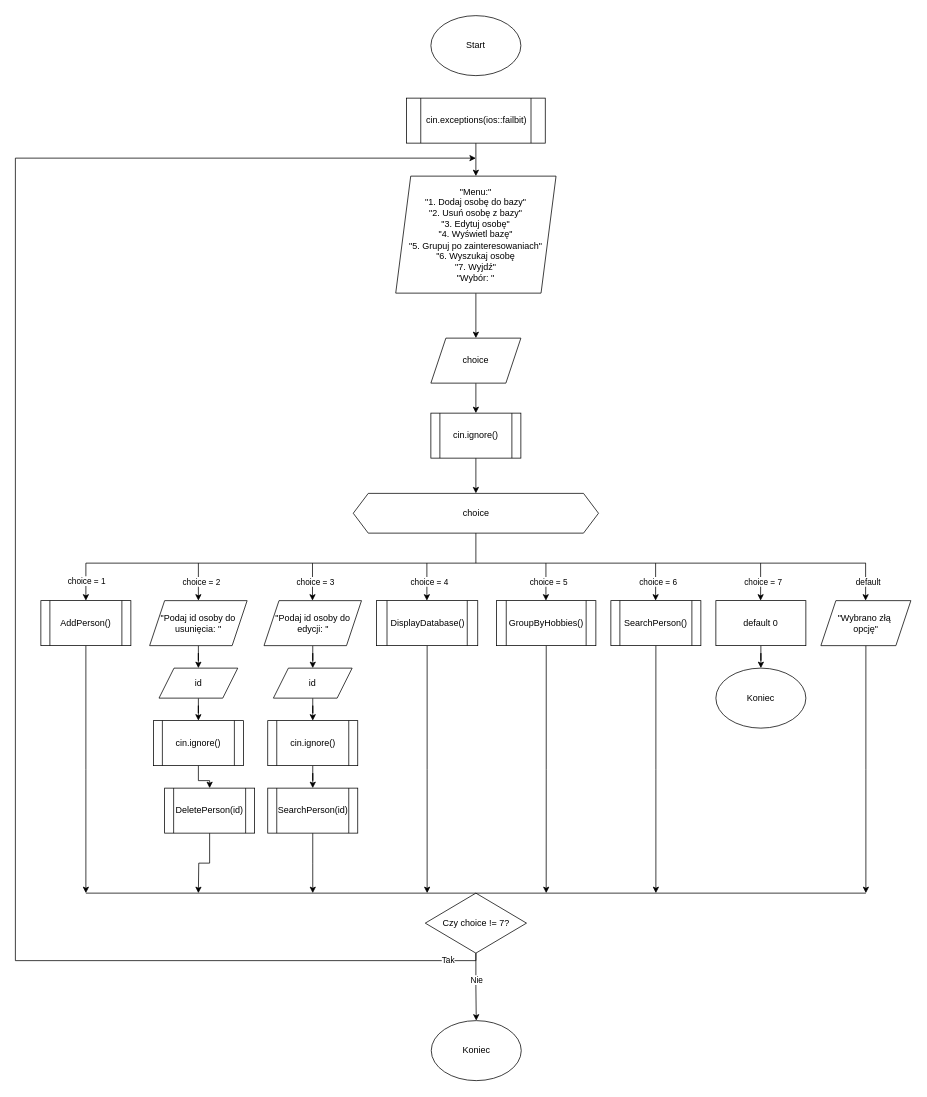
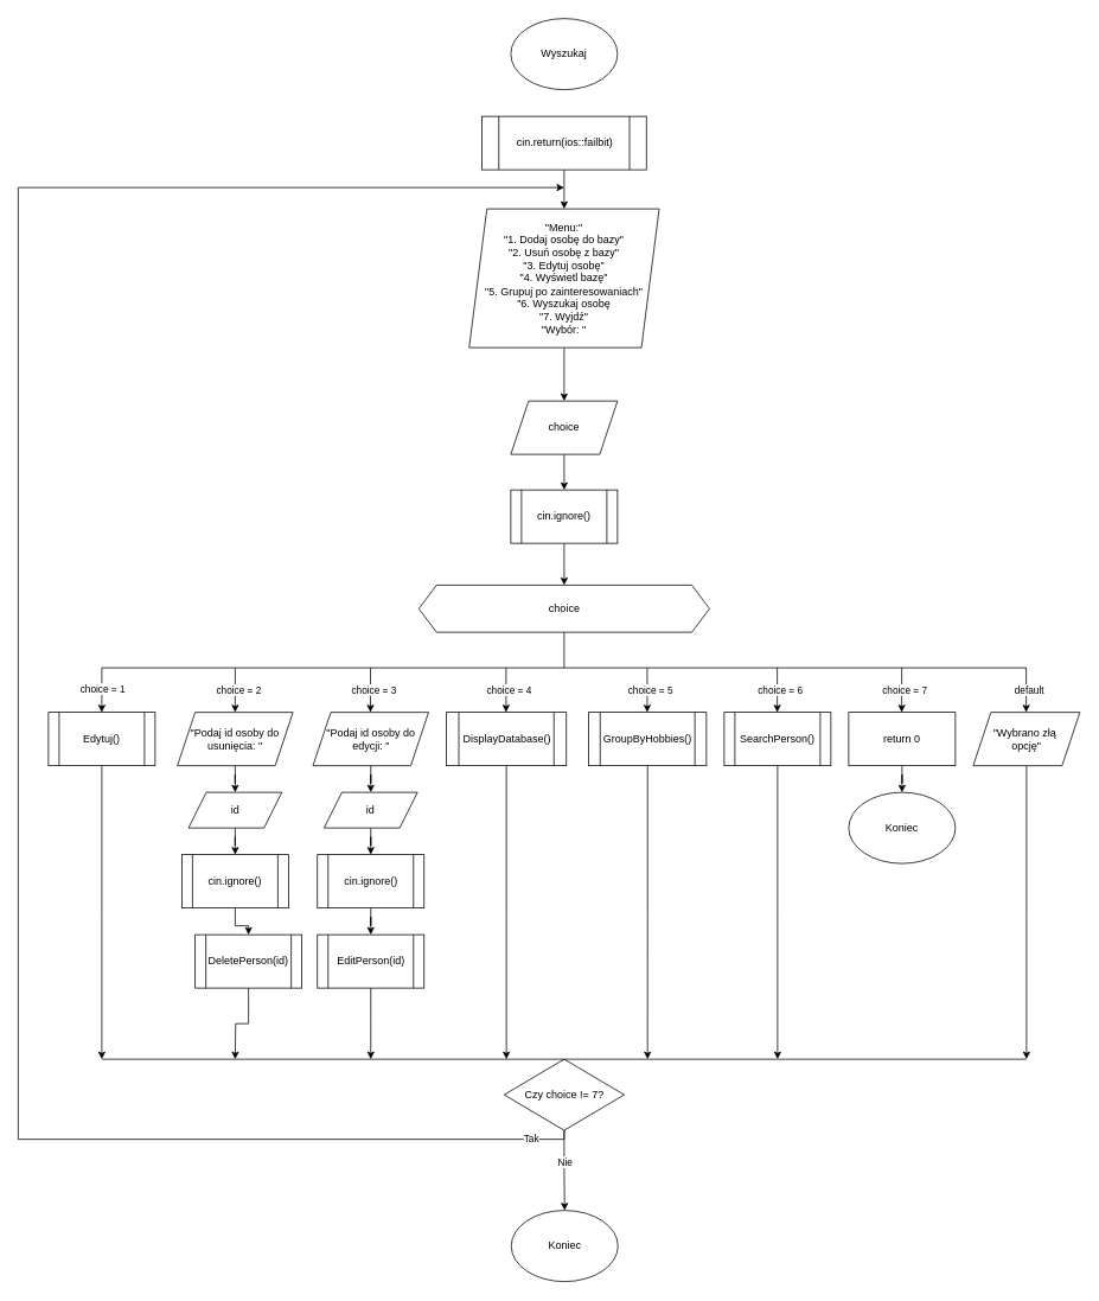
  <mxCell id="0" />
  <mxCell id="1" parent="0" />
- <mxCell id="2" value="Start" style="ellipse;whiteSpace=wrap;html=1;" parent="1" vertex="1"><mxGeometry x="574" y="20" width="120" height="80" as="geometry" /></mxCell>
+ <mxCell id="2" value="Wyszukaj" style="ellipse;whiteSpace=wrap;html=1;" parent="1" vertex="1"><mxGeometry x="574" y="20" width="120" height="80" as="geometry" /></mxCell>
  <mxCell id="3" value="" style="edgeStyle=orthogonalEdgeStyle;rounded=0;orthogonalLoop=1;jettySize=auto;html=1;" parent="1" source="4" target="6" edge="1"><mxGeometry relative="1" as="geometry" /></mxCell>
- <mxCell id="4" value="cin.exceptions(ios::failbit)" style="shape=process;whiteSpace=wrap;html=1;backgroundOutline=1;" parent="1" vertex="1"><mxGeometry x="541.5" y="130" width="185" height="60" as="geometry" /></mxCell>
+ <mxCell id="4" value="cin.return(ios::failbit)" style="shape=process;whiteSpace=wrap;html=1;backgroundOutline=1;" parent="1" vertex="1"><mxGeometry x="541.5" y="130" width="185" height="60" as="geometry" /></mxCell>
  <mxCell id="5" value="" style="edgeStyle=orthogonalEdgeStyle;rounded=0;orthogonalLoop=1;jettySize=auto;html=1;" parent="1" source="6" target="8" edge="1"><mxGeometry relative="1" as="geometry" /></mxCell>
  <mxCell id="6" value="&lt;div&gt;&lt;span style=&quot;background-color: transparent; color: light-dark(rgb(0, 0, 0), rgb(255, 255, 255));&quot;&gt;&quot;Menu:&quot;&lt;/span&gt;&lt;/div&gt;&lt;div&gt;&lt;span style=&quot;background-color: transparent; color: light-dark(rgb(0, 0, 0), rgb(255, 255, 255));&quot;&gt;&quot;1. Dodaj osobę do bazy&quot;&lt;/span&gt;&lt;/div&gt;&lt;div&gt;&quot;2. Usuń osobę z bazy&quot;&lt;/div&gt;&lt;div&gt;&lt;span style=&quot;background-color: transparent; color: light-dark(rgb(0, 0, 0), rgb(255, 255, 255));&quot;&gt;&quot;3. Edytuj osobę&quot;&lt;/span&gt;&lt;/div&gt;&lt;div&gt;&lt;span style=&quot;background-color: transparent; color: light-dark(rgb(0, 0, 0), rgb(255, 255, 255));&quot;&gt;&quot;4. Wyświetl bazę&quot;&lt;/span&gt;&lt;/div&gt;&lt;div&gt;&quot;5. Grupuj po zainteresowaniach&quot;&lt;/div&gt;&lt;div&gt;&lt;span style=&quot;background-color: transparent; color: light-dark(rgb(0, 0, 0), rgb(255, 255, 255));&quot;&gt;&quot;6. Wyszukaj osobę&lt;/span&gt;&lt;/div&gt;&lt;div&gt;&lt;span style=&quot;background-color: transparent; color: light-dark(rgb(0, 0, 0), rgb(255, 255, 255));&quot;&gt;&quot;7. Wyjdź&quot;&lt;/span&gt;&lt;/div&gt;&lt;div&gt;&lt;span style=&quot;background-color: transparent; color: light-dark(rgb(0, 0, 0), rgb(255, 255, 255));&quot;&gt;&quot;Wybór: &quot;&lt;/span&gt;&lt;/div&gt;" style="shape=parallelogram;perimeter=parallelogramPerimeter;whiteSpace=wrap;html=1;fixedSize=1;align=center;" parent="1" vertex="1"><mxGeometry x="527.13" y="234" width="213.75" height="156" as="geometry" /></mxCell>
  <mxCell id="7" value="" style="edgeStyle=orthogonalEdgeStyle;rounded=0;orthogonalLoop=1;jettySize=auto;html=1;" parent="1" source="8" target="10" edge="1"><mxGeometry relative="1" as="geometry" /></mxCell>
  <mxCell id="8" value="choice" style="shape=parallelogram;perimeter=parallelogramPerimeter;whiteSpace=wrap;html=1;fixedSize=1;" parent="1" vertex="1"><mxGeometry x="574" y="450" width="120" height="60" as="geometry" /></mxCell>
  <mxCell id="9" value="" style="edgeStyle=orthogonalEdgeStyle;rounded=0;orthogonalLoop=1;jettySize=auto;html=1;" parent="1" source="10" target="11" edge="1"><mxGeometry relative="1" as="geometry" /></mxCell>
  <mxCell id="10" value="cin.ignore()" style="shape=process;whiteSpace=wrap;html=1;backgroundOutline=1;" parent="1" vertex="1"><mxGeometry x="574" y="550" width="120" height="60" as="geometry" /></mxCell>
  <mxCell id="11" value="choice" style="shape=hexagon;perimeter=hexagonPerimeter2;whiteSpace=wrap;html=1;fixedSize=1;" parent="1" vertex="1"><mxGeometry x="470.51" y="657" width="327" height="53" as="geometry" /></mxCell>
  <mxCell id="12" style="edgeStyle=orthogonalEdgeStyle;rounded=0;orthogonalLoop=1;jettySize=auto;html=1;" parent="1" source="13" edge="1"><mxGeometry relative="1" as="geometry"><mxPoint x="569" y="1190" as="targetPoint" /></mxGeometry></mxCell>
  <mxCell id="13" value="DisplayDatabase()" style="shape=process;whiteSpace=wrap;html=1;backgroundOutline=1;" parent="1" vertex="1"><mxGeometry x="501.51" y="800" width="135" height="60" as="geometry" /></mxCell>
  <mxCell id="14" style="edgeStyle=orthogonalEdgeStyle;rounded=0;orthogonalLoop=1;jettySize=auto;html=1;" parent="1" source="15" edge="1"><mxGeometry relative="1" as="geometry"><mxPoint x="727.75" y="1190" as="targetPoint" /></mxGeometry></mxCell>
  <mxCell id="15" value="GroupByHobbies()" style="shape=process;whiteSpace=wrap;html=1;backgroundOutline=1;" parent="1" vertex="1"><mxGeometry x="661.5" y="800" width="132.5" height="60" as="geometry" /></mxCell>
  <mxCell id="16" style="edgeStyle=orthogonalEdgeStyle;rounded=0;orthogonalLoop=1;jettySize=auto;html=1;" parent="1" source="17" edge="1"><mxGeometry relative="1" as="geometry"><mxPoint x="874" y="1190" as="targetPoint" /></mxGeometry></mxCell>
  <mxCell id="17" value="SearchPerson()" style="shape=process;whiteSpace=wrap;html=1;backgroundOutline=1;" parent="1" vertex="1"><mxGeometry x="814" y="800" width="120" height="60" as="geometry" /></mxCell>
  <mxCell id="18" style="edgeStyle=orthogonalEdgeStyle;rounded=0;orthogonalLoop=1;jettySize=auto;html=1;" parent="1" source="19" edge="1"><mxGeometry relative="1" as="geometry"><mxPoint x="264" y="1190" as="targetPoint" /></mxGeometry></mxCell>
  <mxCell id="19" value="DeletePerson(id)" style="shape=process;whiteSpace=wrap;html=1;backgroundOutline=1;" parent="1" vertex="1"><mxGeometry x="219" y="1050" width="120" height="60" as="geometry" /></mxCell>
  <mxCell id="20" style="edgeStyle=orthogonalEdgeStyle;rounded=0;orthogonalLoop=1;jettySize=auto;html=1;" parent="1" source="21" edge="1"><mxGeometry relative="1" as="geometry"><mxPoint x="114" y="1190" as="targetPoint" /></mxGeometry></mxCell>
- <mxCell id="21" value="AddPerson()" style="shape=process;whiteSpace=wrap;html=1;backgroundOutline=1;" parent="1" vertex="1"><mxGeometry x="54" y="800" width="120" height="60" as="geometry" /></mxCell>
+ <mxCell id="21" value="Edytuj()" style="shape=process;whiteSpace=wrap;html=1;backgroundOutline=1;" parent="1" vertex="1"><mxGeometry x="54" y="800" width="120" height="60" as="geometry" /></mxCell>
  <mxCell id="22" value="" style="edgeStyle=orthogonalEdgeStyle;rounded=0;orthogonalLoop=1;jettySize=auto;html=1;" parent="1" source="26" target="27" edge="1"><mxGeometry relative="1" as="geometry" /></mxCell>
  <mxCell id="23" value="Nie" style="edgeLabel;html=1;align=center;verticalAlign=middle;resizable=0;points=[];" parent="22" vertex="1" connectable="0"><mxGeometry x="-0.213" relative="1" as="geometry"><mxPoint as="offset" /></mxGeometry></mxCell>
  <mxCell id="24" style="edgeStyle=orthogonalEdgeStyle;rounded=0;orthogonalLoop=1;jettySize=auto;html=1;" parent="1" source="26" edge="1"><mxGeometry relative="1" as="geometry"><mxPoint x="634" y="210" as="targetPoint" /><Array as="points"><mxPoint x="20" y="1280" /></Array></mxGeometry></mxCell>
  <mxCell id="25" value="Tak" style="edgeLabel;html=1;align=center;verticalAlign=middle;resizable=0;points=[];" parent="24" vertex="1" connectable="0"><mxGeometry x="-0.958" y="-1" relative="1" as="geometry"><mxPoint as="offset" /></mxGeometry></mxCell>
  <mxCell id="26" value="Czy choice != 7?" style="rhombus;whiteSpace=wrap;html=1;" parent="1" vertex="1"><mxGeometry x="566.51" y="1190" width="135" height="80" as="geometry" /></mxCell>
  <mxCell id="27" value="Koniec" style="ellipse;whiteSpace=wrap;html=1;" parent="1" vertex="1"><mxGeometry x="574.51" y="1360" width="120" height="80" as="geometry" /></mxCell>
  <mxCell id="28" value="" style="endArrow=none;html=1;rounded=0;" parent="1" edge="1"><mxGeometry width="50" height="50" relative="1" as="geometry"><mxPoint x="114" y="750" as="sourcePoint" /><mxPoint x="1154" y="750" as="targetPoint" /></mxGeometry></mxCell>
  <mxCell id="29" value="" style="endArrow=classic;html=1;rounded=0;entryX=0.5;entryY=0;entryDx=0;entryDy=0;" parent="1" target="21" edge="1"><mxGeometry width="50" height="50" relative="1" as="geometry"><mxPoint x="114" y="750" as="sourcePoint" /><mxPoint x="184" y="700" as="targetPoint" /></mxGeometry></mxCell>
  <mxCell id="30" value="choice = 1" style="edgeLabel;html=1;align=center;verticalAlign=middle;resizable=0;points=[];" parent="29" vertex="1" connectable="0"><mxGeometry x="-0.08" relative="1" as="geometry"><mxPoint as="offset" /></mxGeometry></mxCell>
  <mxCell id="31" value="" style="edgeStyle=orthogonalEdgeStyle;rounded=0;orthogonalLoop=1;jettySize=auto;html=1;" parent="1" source="32" target="34" edge="1"><mxGeometry relative="1" as="geometry" /></mxCell>
  <mxCell id="32" value="&quot;Podaj id osoby do usunięcia: &quot;" style="shape=parallelogram;perimeter=parallelogramPerimeter;whiteSpace=wrap;html=1;fixedSize=1;" parent="1" vertex="1"><mxGeometry x="199" y="800" width="130" height="60" as="geometry" /></mxCell>
  <mxCell id="33" value="" style="edgeStyle=orthogonalEdgeStyle;rounded=0;orthogonalLoop=1;jettySize=auto;html=1;" parent="1" source="34" target="36" edge="1"><mxGeometry relative="1" as="geometry" /></mxCell>
  <mxCell id="34" value="id" style="shape=parallelogram;perimeter=parallelogramPerimeter;whiteSpace=wrap;html=1;fixedSize=1;" parent="1" vertex="1"><mxGeometry x="211.5" y="890" width="105" height="40" as="geometry" /></mxCell>
  <mxCell id="35" value="" style="edgeStyle=orthogonalEdgeStyle;rounded=0;orthogonalLoop=1;jettySize=auto;html=1;" parent="1" source="36" target="19" edge="1"><mxGeometry relative="1" as="geometry" /></mxCell>
  <mxCell id="36" value="cin.ignore()" style="shape=process;whiteSpace=wrap;html=1;backgroundOutline=1;" parent="1" vertex="1"><mxGeometry x="204" y="960" width="120" height="60" as="geometry" /></mxCell>
  <mxCell id="37" style="edgeStyle=orthogonalEdgeStyle;rounded=0;orthogonalLoop=1;jettySize=auto;html=1;" parent="1" source="38" edge="1"><mxGeometry relative="1" as="geometry"><mxPoint x="416.5" y="1190" as="targetPoint" /></mxGeometry></mxCell>
- <mxCell id="38" value="SearchPerson(id)" style="shape=process;whiteSpace=wrap;html=1;backgroundOutline=1;" parent="1" vertex="1"><mxGeometry x="356.5" y="1050" width="120" height="60" as="geometry" /></mxCell>
+ <mxCell id="38" value="EditPerson(id)" style="shape=process;whiteSpace=wrap;html=1;backgroundOutline=1;" parent="1" vertex="1"><mxGeometry x="356.5" y="1050" width="120" height="60" as="geometry" /></mxCell>
  <mxCell id="39" value="" style="edgeStyle=orthogonalEdgeStyle;rounded=0;orthogonalLoop=1;jettySize=auto;html=1;" parent="1" source="40" target="42" edge="1"><mxGeometry relative="1" as="geometry" /></mxCell>
  <mxCell id="40" value="id" style="shape=parallelogram;perimeter=parallelogramPerimeter;whiteSpace=wrap;html=1;fixedSize=1;" parent="1" vertex="1"><mxGeometry x="364" y="890" width="105" height="40" as="geometry" /></mxCell>
  <mxCell id="41" value="" style="edgeStyle=orthogonalEdgeStyle;rounded=0;orthogonalLoop=1;jettySize=auto;html=1;" parent="1" source="42" target="38" edge="1"><mxGeometry relative="1" as="geometry" /></mxCell>
  <mxCell id="42" value="cin.ignore()" style="shape=process;whiteSpace=wrap;html=1;backgroundOutline=1;" parent="1" vertex="1"><mxGeometry x="356.5" y="960" width="120" height="60" as="geometry" /></mxCell>
  <mxCell id="43" style="edgeStyle=orthogonalEdgeStyle;rounded=0;orthogonalLoop=1;jettySize=auto;html=1;entryX=0.5;entryY=0;entryDx=0;entryDy=0;" parent="1" source="44" target="40" edge="1"><mxGeometry relative="1" as="geometry" /></mxCell>
  <mxCell id="44" value="&quot;Podaj id osoby do edycji: &quot;" style="shape=parallelogram;perimeter=parallelogramPerimeter;whiteSpace=wrap;html=1;fixedSize=1;" parent="1" vertex="1"><mxGeometry x="351.5" y="800" width="130" height="60" as="geometry" /></mxCell>
  <mxCell id="45" value="" style="endArrow=classic;html=1;rounded=0;entryX=0.5;entryY=0;entryDx=0;entryDy=0;" parent="1" target="32" edge="1"><mxGeometry width="50" height="50" relative="1" as="geometry"><mxPoint x="264" y="750" as="sourcePoint" /><mxPoint x="534" y="970" as="targetPoint" /></mxGeometry></mxCell>
  <mxCell id="46" value="choice = 2" style="edgeLabel;html=1;align=center;verticalAlign=middle;resizable=0;points=[];" parent="45" vertex="1" connectable="0"><mxGeometry x="-0.044" y="3" relative="1" as="geometry"><mxPoint as="offset" /></mxGeometry></mxCell>
  <mxCell id="47" value="" style="endArrow=classic;html=1;rounded=0;entryX=0.5;entryY=0;entryDx=0;entryDy=0;" parent="1" edge="1"><mxGeometry width="50" height="50" relative="1" as="geometry"><mxPoint x="416.16" y="750" as="sourcePoint" /><mxPoint x="416.16" y="800" as="targetPoint" /></mxGeometry></mxCell>
  <mxCell id="48" value="choice = 3" style="edgeLabel;html=1;align=center;verticalAlign=middle;resizable=0;points=[];" parent="47" vertex="1" connectable="0"><mxGeometry x="-0.044" y="3" relative="1" as="geometry"><mxPoint as="offset" /></mxGeometry></mxCell>
  <mxCell id="49" value="" style="edgeStyle=orthogonalEdgeStyle;rounded=0;orthogonalLoop=1;jettySize=auto;html=1;" parent="1" source="50" target="60" edge="1"><mxGeometry relative="1" as="geometry" /></mxCell>
- <mxCell id="50" value="default 0" style="rounded=0;whiteSpace=wrap;html=1;" parent="1" vertex="1"><mxGeometry x="954" y="800" width="120" height="60" as="geometry" /></mxCell>
+ <mxCell id="50" value="return 0" style="rounded=0;whiteSpace=wrap;html=1;" parent="1" vertex="1"><mxGeometry x="954" y="800" width="120" height="60" as="geometry" /></mxCell>
  <mxCell id="51" value="" style="endArrow=classic;html=1;rounded=0;entryX=0.5;entryY=0;entryDx=0;entryDy=0;" parent="1" edge="1"><mxGeometry width="50" height="50" relative="1" as="geometry"><mxPoint x="568.67" y="750" as="sourcePoint" /><mxPoint x="568.67" y="800" as="targetPoint" /></mxGeometry></mxCell>
  <mxCell id="52" value="choice = 4" style="edgeLabel;html=1;align=center;verticalAlign=middle;resizable=0;points=[];" parent="51" vertex="1" connectable="0"><mxGeometry x="-0.044" y="3" relative="1" as="geometry"><mxPoint as="offset" /></mxGeometry></mxCell>
  <mxCell id="53" value="" style="endArrow=classic;html=1;rounded=0;entryX=0.5;entryY=0;entryDx=0;entryDy=0;" parent="1" edge="1"><mxGeometry width="50" height="50" relative="1" as="geometry"><mxPoint x="727.41" y="750" as="sourcePoint" /><mxPoint x="727.41" y="800" as="targetPoint" /></mxGeometry></mxCell>
  <mxCell id="54" value="choice = 5" style="edgeLabel;html=1;align=center;verticalAlign=middle;resizable=0;points=[];" parent="53" vertex="1" connectable="0"><mxGeometry x="-0.044" y="3" relative="1" as="geometry"><mxPoint as="offset" /></mxGeometry></mxCell>
  <mxCell id="55" value="" style="endArrow=classic;html=1;rounded=0;entryX=0.5;entryY=0;entryDx=0;entryDy=0;" parent="1" edge="1"><mxGeometry width="50" height="50" relative="1" as="geometry"><mxPoint x="873.66" y="750" as="sourcePoint" /><mxPoint x="873.66" y="800" as="targetPoint" /></mxGeometry></mxCell>
  <mxCell id="56" value="choice = 6" style="edgeLabel;html=1;align=center;verticalAlign=middle;resizable=0;points=[];" parent="55" vertex="1" connectable="0"><mxGeometry x="-0.044" y="3" relative="1" as="geometry"><mxPoint as="offset" /></mxGeometry></mxCell>
  <mxCell id="57" value="" style="endArrow=classic;html=1;rounded=0;entryX=0.5;entryY=0;entryDx=0;entryDy=0;" parent="1" edge="1"><mxGeometry width="50" height="50" relative="1" as="geometry"><mxPoint x="1013.66" y="750" as="sourcePoint" /><mxPoint x="1013.66" y="800" as="targetPoint" /></mxGeometry></mxCell>
  <mxCell id="58" value="choice = 7" style="edgeLabel;html=1;align=center;verticalAlign=middle;resizable=0;points=[];" parent="57" vertex="1" connectable="0"><mxGeometry x="-0.044" y="3" relative="1" as="geometry"><mxPoint as="offset" /></mxGeometry></mxCell>
  <mxCell id="59" value="" style="endArrow=none;html=1;rounded=0;entryX=0.5;entryY=1;entryDx=0;entryDy=0;" parent="1" target="11" edge="1"><mxGeometry width="50" height="50" relative="1" as="geometry"><mxPoint x="634" y="750" as="sourcePoint" /><mxPoint x="599" y="830" as="targetPoint" /></mxGeometry></mxCell>
  <mxCell id="60" value="Koniec" style="ellipse;whiteSpace=wrap;html=1;" parent="1" vertex="1"><mxGeometry x="954" y="890" width="120" height="80" as="geometry" /></mxCell>
  <mxCell id="61" style="edgeStyle=orthogonalEdgeStyle;rounded=0;orthogonalLoop=1;jettySize=auto;html=1;" parent="1" source="62" edge="1"><mxGeometry relative="1" as="geometry"><mxPoint x="1154" y="1190" as="targetPoint" /></mxGeometry></mxCell>
  <mxCell id="62" value="&quot;Wybrano złą&amp;nbsp;&lt;div&gt;opcję&quot;&lt;/div&gt;" style="shape=parallelogram;perimeter=parallelogramPerimeter;whiteSpace=wrap;html=1;fixedSize=1;" parent="1" vertex="1"><mxGeometry x="1094" y="800" width="120" height="60" as="geometry" /></mxCell>
  <mxCell id="63" value="" style="endArrow=classic;html=1;rounded=0;entryX=0.5;entryY=0;entryDx=0;entryDy=0;" parent="1" edge="1"><mxGeometry width="50" height="50" relative="1" as="geometry"><mxPoint x="1153.66" y="750" as="sourcePoint" /><mxPoint x="1153.66" y="800" as="targetPoint" /></mxGeometry></mxCell>
  <mxCell id="64" value="default" style="edgeLabel;html=1;align=center;verticalAlign=middle;resizable=0;points=[];" parent="63" vertex="1" connectable="0"><mxGeometry x="-0.044" y="3" relative="1" as="geometry"><mxPoint as="offset" /></mxGeometry></mxCell>
  <mxCell id="65" value="" style="endArrow=none;html=1;rounded=0;" parent="1" edge="1"><mxGeometry width="50" height="50" relative="1" as="geometry"><mxPoint x="114" y="1190" as="sourcePoint" /><mxPoint x="1154" y="1190" as="targetPoint" /></mxGeometry></mxCell>
  <mxCell id="66" value="" style="endArrow=classic;html=1;rounded=0;entryX=0.5;entryY=0;entryDx=0;entryDy=0;" parent="1" target="26" edge="1"><mxGeometry width="50" height="50" relative="1" as="geometry"><mxPoint x="634" y="1190" as="sourcePoint" /><mxPoint x="789" y="1220" as="targetPoint" /></mxGeometry></mxCell>
